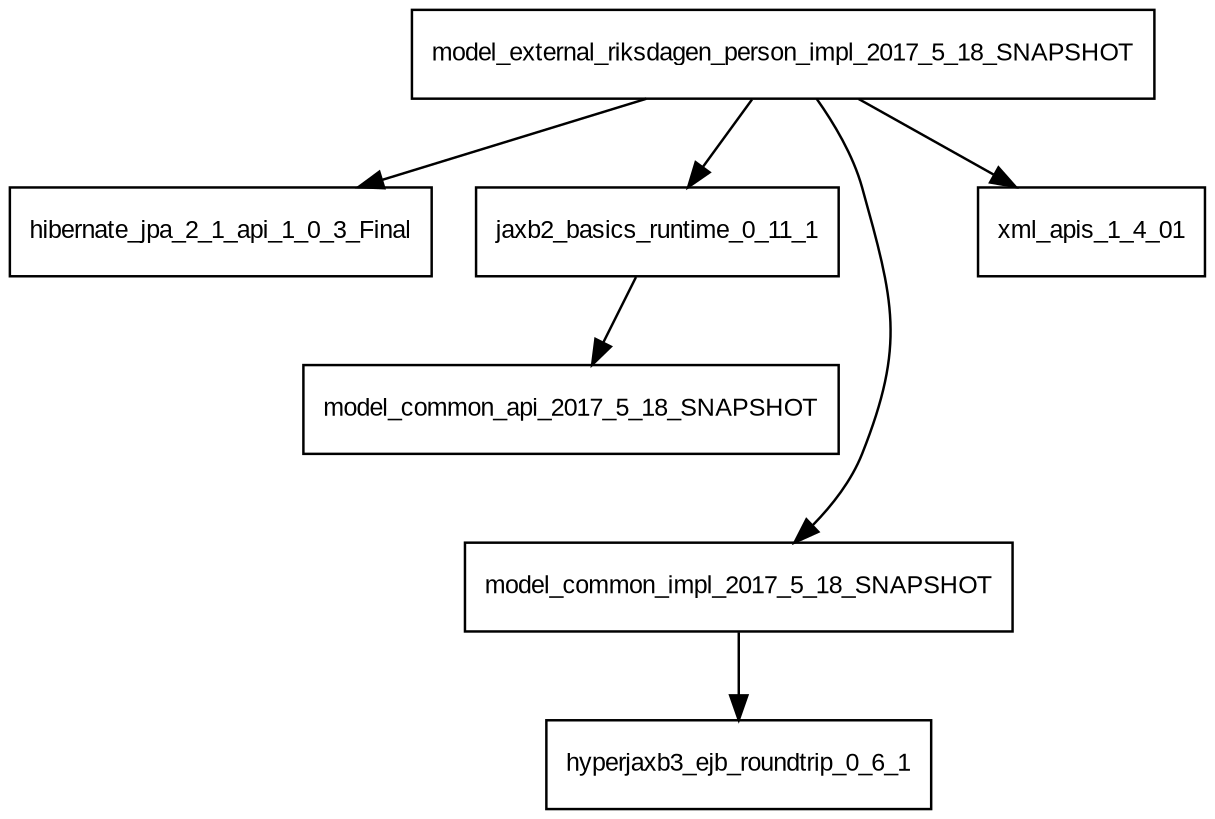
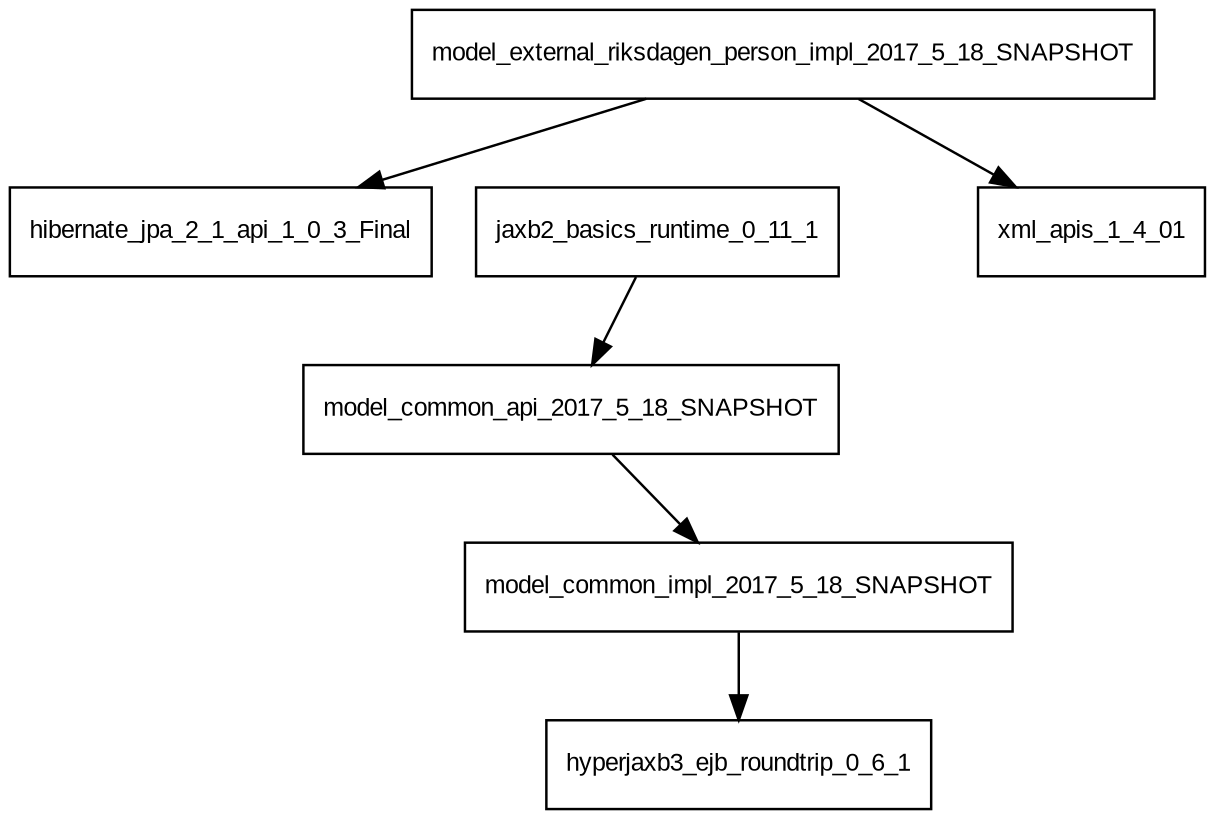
  digraph {
    fontname="Liberation Sans"
    node [fontname="Liberation Sans" fontsize=10.0 shape=box]
    edge [fontname="Liberation Sans"]
    n1 [label=hibernate_jpa_2_1_api_1_0_3_Final]
    model_external_riksdagen_person_impl_2017_5_18_SNAPSHOT
    jaxb2_basics_runtime_0_11_1
    model_common_impl_2017_5_18_SNAPSHOT
    xml_apis_1_4_01
    model_common_api_2017_5_18_SNAPSHOT
    hyperjaxb3_ejb_roundtrip_0_6_1
    model_external_riksdagen_person_impl_2017_5_18_SNAPSHOT -> n1
-   model_external_riksdagen_person_impl_2017_5_18_SNAPSHOT -> jaxb2_basics_runtime_0_11_1
-   model_external_riksdagen_person_impl_2017_5_18_SNAPSHOT -> model_common_impl_2017_5_18_SNAPSHOT
+   model_common_api_2017_5_18_SNAPSHOT -> model_common_impl_2017_5_18_SNAPSHOT
    model_external_riksdagen_person_impl_2017_5_18_SNAPSHOT -> xml_apis_1_4_01
    jaxb2_basics_runtime_0_11_1 -> model_common_api_2017_5_18_SNAPSHOT
    model_common_impl_2017_5_18_SNAPSHOT -> hyperjaxb3_ejb_roundtrip_0_6_1
  }
